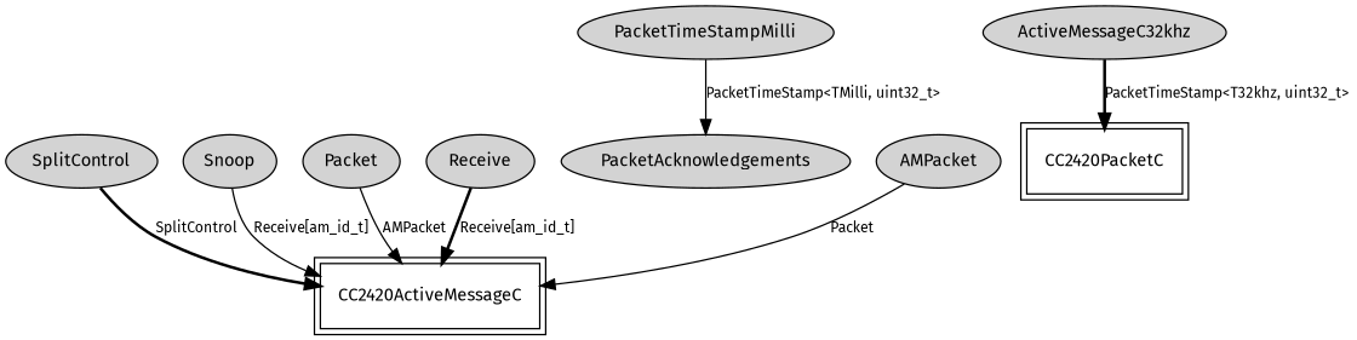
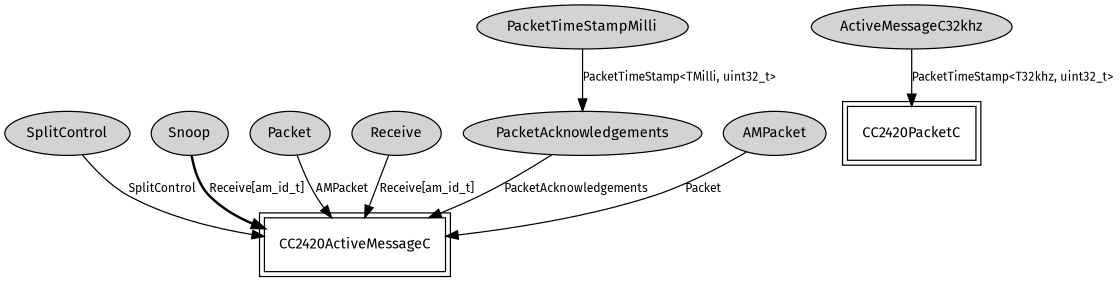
  digraph {
    fontname="Fira Sans"
    node [fontname="Fira Sans" fontsize=12 shape=ellipse style=filled]
    edge [fontname="Fira Sans" fontsize=10]
    n1 [label=SplitControl]
    CC2420ActiveMessageC [peripheries=2 shape=box style=""]
    n3 [label=Snoop]
    n4 [label=Packet]
    n5 [label=ActiveMessageC32khz]
    CC2420PacketC [peripheries=2 shape=box style=""]
    n7 [label=Receive]
    n8 [label=PacketAcknowledgements]
    n9 [label=AMPacket]
    n10 [label=PacketTimeStampMilli]
-   n1 -> CC2420ActiveMessageC [label=SplitControl style=bold]
-   n3 -> CC2420ActiveMessageC [label="Receive[am_id_t]" style=solid]
+   n1 -> CC2420ActiveMessageC [label=SplitControl]
+   n3 -> CC2420ActiveMessageC [label="Receive[am_id_t]" style=bold]
    n4 -> CC2420ActiveMessageC [label=AMPacket]
-   n5 -> CC2420PacketC [label="PacketTimeStamp<T32khz, uint32_t>" style=bold]
-   n7 -> CC2420ActiveMessageC [label="Receive[am_id_t]" style=bold]
+   n5 -> CC2420PacketC [label="PacketTimeStamp<T32khz, uint32_t>"]
+   n7 -> CC2420ActiveMessageC [label="Receive[am_id_t]" style=solid]
+   n8 -> CC2420ActiveMessageC [label=PacketAcknowledgements]
    n9 -> CC2420ActiveMessageC [label=Packet]
    n10 -> n8 [label="PacketTimeStamp<TMilli, uint32_t>"]
  }
